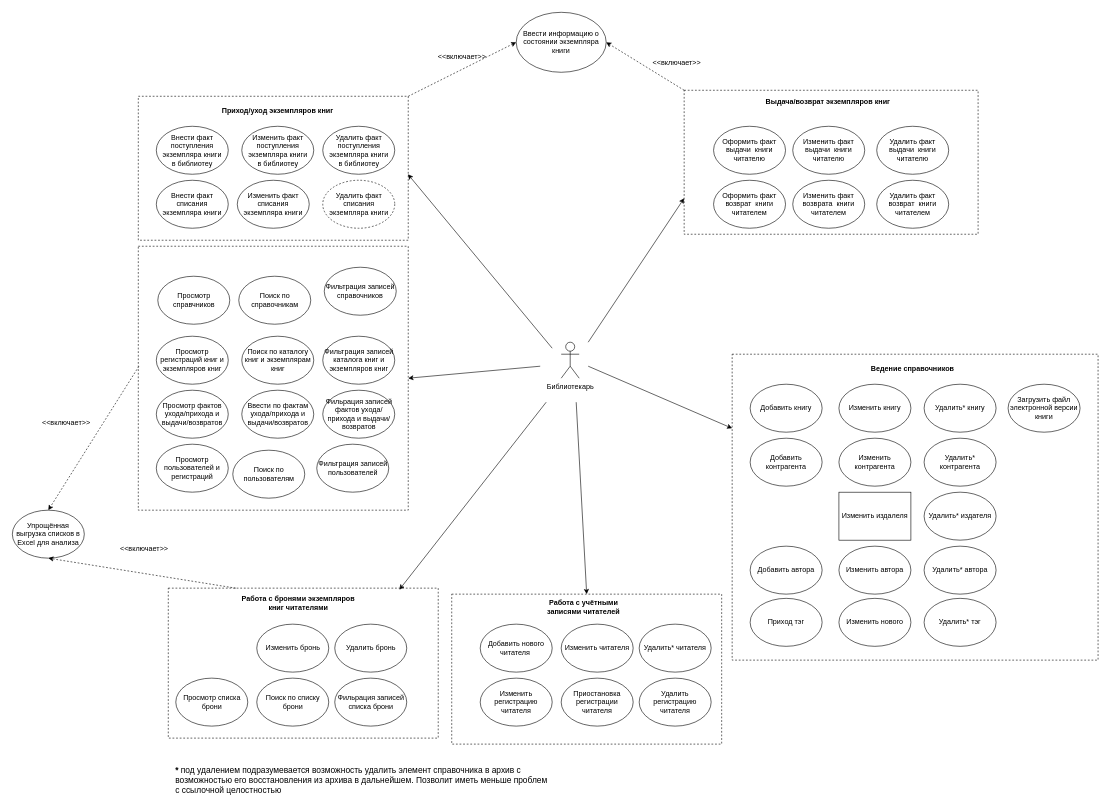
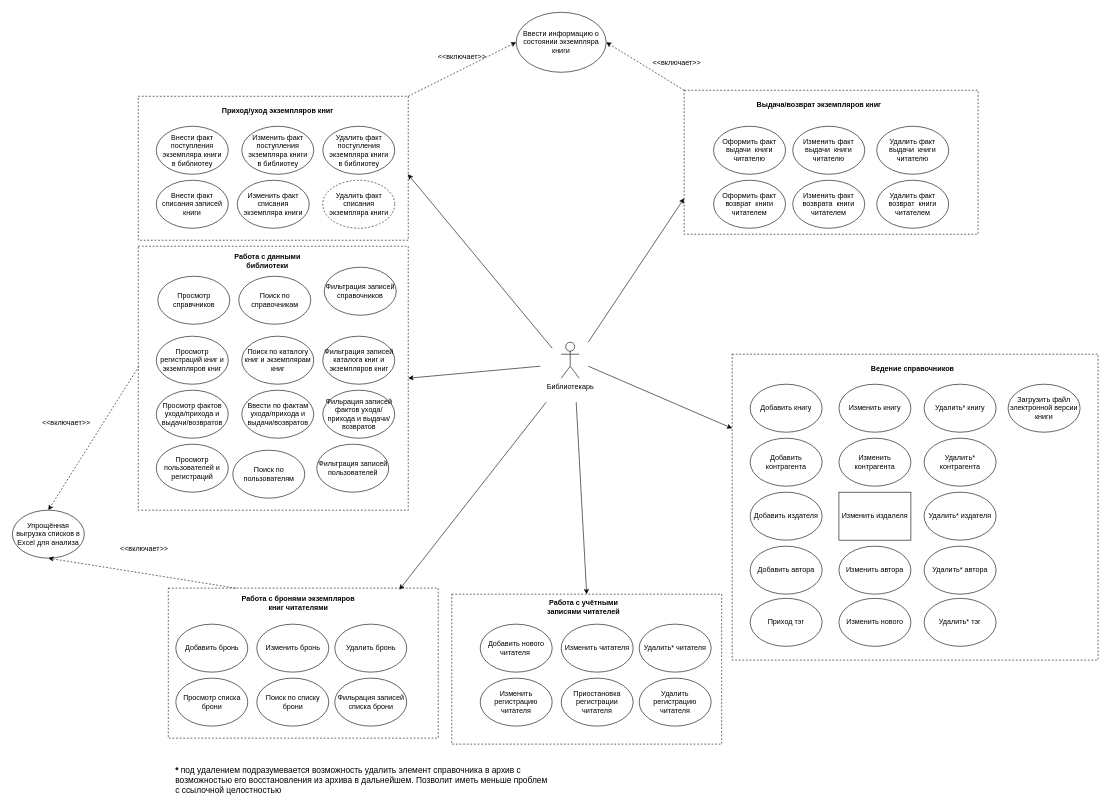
  <mxCell id="0" />
  <mxCell id="1" parent="0" />
  <mxCell id="2" value="" style="rounded=0;whiteSpace=wrap;html=1;dashed=1;" parent="1" vertex="1"><mxGeometry x="1140" y="150" width="490" height="240" as="geometry" /></mxCell>
  <mxCell id="3" value="" style="rounded=0;whiteSpace=wrap;html=1;dashed=1;" parent="1" vertex="1"><mxGeometry x="1220" y="590" width="610" height="510" as="geometry" /></mxCell>
  <mxCell id="4" value="" style="rounded=0;whiteSpace=wrap;html=1;dashed=1;" parent="1" vertex="1"><mxGeometry x="230" y="160" width="450" height="240" as="geometry" /></mxCell>
  <mxCell id="5" value="" style="rounded=0;whiteSpace=wrap;html=1;dashed=1;" parent="1" vertex="1"><mxGeometry x="752.5" y="990" width="450" height="250" as="geometry" /></mxCell>
  <mxCell id="6" value="Библиотекарь" style="shape=umlActor;verticalLabelPosition=bottom;verticalAlign=top;html=1;outlineConnect=0;" parent="1" vertex="1"><mxGeometry x="935" y="570" width="30" height="60" as="geometry" /></mxCell>
  <mxCell id="7" value="Внести факт поступления экземпляра книги&lt;div&gt;в библиотеу&lt;/div&gt;" style="ellipse;whiteSpace=wrap;html=1;" parent="1" vertex="1"><mxGeometry x="260" y="210" width="120" height="80" as="geometry" /></mxCell>
- <mxCell id="8" value="Внести факт списания экземпляра книги" style="ellipse;whiteSpace=wrap;html=1;" parent="1" vertex="1"><mxGeometry x="260" y="300" width="120" height="80" as="geometry" /></mxCell>
+ <mxCell id="8" value="Внести факт списания записей книги" style="ellipse;whiteSpace=wrap;html=1;" parent="1" vertex="1"><mxGeometry x="260" y="300" width="120" height="80" as="geometry" /></mxCell>
  <mxCell id="9" value="Оформить факт выдачи&amp;nbsp; книги читателю" style="ellipse;whiteSpace=wrap;html=1;" parent="1" vertex="1"><mxGeometry x="1189" y="210" width="120" height="80" as="geometry" /></mxCell>
  <mxCell id="10" value="Оформить факт возврат&amp;nbsp; книги читателем" style="ellipse;whiteSpace=wrap;html=1;" parent="1" vertex="1"><mxGeometry x="1189" y="300" width="120" height="80" as="geometry" /></mxCell>
  <mxCell id="11" value="Ввести информацию о состоянии экземпляра книги" style="ellipse;whiteSpace=wrap;html=1;" parent="1" vertex="1"><mxGeometry x="860" y="20" width="150" height="100" as="geometry" /></mxCell>
  <mxCell id="12" value="Загрузить файл электронной версии книги" style="ellipse;whiteSpace=wrap;html=1;" parent="1" vertex="1"><mxGeometry x="1680" y="640" width="120" height="80" as="geometry" /></mxCell>
  <mxCell id="13" value="Добавить нового читателя&amp;nbsp;" style="ellipse;whiteSpace=wrap;html=1;" parent="1" vertex="1"><mxGeometry x="800" y="1040" width="120" height="80" as="geometry" /></mxCell>
  <mxCell id="14" value="Изменить регистрацию читателя" style="ellipse;whiteSpace=wrap;html=1;" parent="1" vertex="1"><mxGeometry x="800" y="1130" width="120" height="80" as="geometry" /></mxCell>
  <mxCell id="15" value="Добавить книгу" style="ellipse;whiteSpace=wrap;html=1;" parent="1" vertex="1"><mxGeometry x="1250" y="640" width="120" height="80" as="geometry" /></mxCell>
  <mxCell id="16" value="Изменить книгу" style="ellipse;whiteSpace=wrap;html=1;" parent="1" vertex="1"><mxGeometry x="1398" y="640" width="120" height="80" as="geometry" /></mxCell>
  <mxCell id="17" value="Удалить* книгу" style="ellipse;whiteSpace=wrap;html=1;" parent="1" vertex="1"><mxGeometry x="1540" y="640" width="120" height="80" as="geometry" /></mxCell>
  <mxCell id="18" value="Добавить контрагента" style="ellipse;whiteSpace=wrap;html=1;" parent="1" vertex="1"><mxGeometry x="1250" y="730" width="120" height="80" as="geometry" /></mxCell>
  <mxCell id="19" value="Изменить контрагента" style="ellipse;whiteSpace=wrap;html=1;" parent="1" vertex="1"><mxGeometry x="1398" y="730" width="120" height="80" as="geometry" /></mxCell>
  <mxCell id="20" value="Удалить* контрагента" style="ellipse;whiteSpace=wrap;html=1;" parent="1" vertex="1"><mxGeometry x="1540" y="730" width="120" height="80" as="geometry" /></mxCell>
+ <mxCell id="21" value="Добавить издателя" style="ellipse;whiteSpace=wrap;html=1;" parent="1" vertex="1"><mxGeometry x="1250" y="820" width="120" height="80" as="geometry" /></mxCell>
  <mxCell id="22" value="Изменить издалеля" style="whiteSpace=wrap;html=1;rounded=0;" parent="1" vertex="1"><mxGeometry x="1398" y="820" width="120" height="80" as="geometry" /></mxCell>
  <mxCell id="23" value="Удалить* издателя" style="ellipse;whiteSpace=wrap;html=1;" parent="1" vertex="1"><mxGeometry x="1540" y="820" width="120" height="80" as="geometry" /></mxCell>
  <mxCell id="24" value="Приход тэг" style="ellipse;whiteSpace=wrap;html=1;" parent="1" vertex="1"><mxGeometry x="1250" y="997" width="120" height="80" as="geometry" /></mxCell>
  <mxCell id="25" value="Изменить нового" style="ellipse;whiteSpace=wrap;html=1;" parent="1" vertex="1"><mxGeometry x="1398" y="997" width="120" height="80" as="geometry" /></mxCell>
  <mxCell id="26" value="Удалить* тэг" style="ellipse;whiteSpace=wrap;html=1;" parent="1" vertex="1"><mxGeometry x="1540" y="997" width="120" height="80" as="geometry" /></mxCell>
  <mxCell id="27" value="Добавить автора" style="ellipse;whiteSpace=wrap;html=1;" parent="1" vertex="1"><mxGeometry x="1250" y="910" width="120" height="80" as="geometry" /></mxCell>
  <mxCell id="28" value="Изменить автора" style="ellipse;whiteSpace=wrap;html=1;" parent="1" vertex="1"><mxGeometry x="1398" y="910" width="120" height="80" as="geometry" /></mxCell>
  <mxCell id="29" value="Удалить* автора" style="ellipse;whiteSpace=wrap;html=1;" parent="1" vertex="1"><mxGeometry x="1540" y="910" width="120" height="80" as="geometry" /></mxCell>
  <mxCell id="30" value="Приостановка регистрации читателя" style="ellipse;whiteSpace=wrap;html=1;" parent="1" vertex="1"><mxGeometry x="935" y="1130" width="120" height="80" as="geometry" /></mxCell>
  <mxCell id="31" value="Изменить читателя" style="ellipse;whiteSpace=wrap;html=1;" parent="1" vertex="1"><mxGeometry x="935" y="1040" width="120" height="80" as="geometry" /></mxCell>
  <mxCell id="32" value="Удалить* читателя" style="ellipse;whiteSpace=wrap;html=1;" parent="1" vertex="1"><mxGeometry x="1065" y="1040" width="120" height="80" as="geometry" /></mxCell>
  <mxCell id="33" value="Удалить факт поступления экземпляра книги&lt;div&gt;в библиотеу&lt;/div&gt;" style="ellipse;whiteSpace=wrap;html=1;" parent="1" vertex="1"><mxGeometry x="537.5" y="210" width="120" height="80" as="geometry" /></mxCell>
  <mxCell id="34" value="Изменить факт поступления экземпляра книги&lt;div&gt;в библиотеу&lt;/div&gt;" style="ellipse;whiteSpace=wrap;html=1;" parent="1" vertex="1"><mxGeometry x="402.5" y="210" width="120" height="80" as="geometry" /></mxCell>
  <mxCell id="35" value="Изменить факт списания экземпляра книги" style="ellipse;whiteSpace=wrap;html=1;" parent="1" vertex="1"><mxGeometry x="395" y="300" width="120" height="80" as="geometry" /></mxCell>
  <mxCell id="36" value="Удалить факт списания экземпляра книги" style="ellipse;whiteSpace=wrap;html=1;dashed=1;" parent="1" vertex="1"><mxGeometry x="537.5" y="300" width="120" height="80" as="geometry" /></mxCell>
  <mxCell id="37" value="Изменить факт выдачи&amp;nbsp; книги читателю" style="ellipse;whiteSpace=wrap;html=1;" parent="1" vertex="1"><mxGeometry x="1321" y="210" width="120" height="80" as="geometry" /></mxCell>
  <mxCell id="38" value="Удалить факт выдачи&amp;nbsp; книги читателю" style="ellipse;whiteSpace=wrap;html=1;" parent="1" vertex="1"><mxGeometry x="1461" y="210" width="120" height="80" as="geometry" /></mxCell>
  <mxCell id="39" value="Изменить факт возврата&amp;nbsp; книги читателем" style="ellipse;whiteSpace=wrap;html=1;" parent="1" vertex="1"><mxGeometry x="1321" y="300" width="120" height="80" as="geometry" /></mxCell>
  <mxCell id="40" value="Удалить факт возврат&amp;nbsp; книги читателем" style="ellipse;whiteSpace=wrap;html=1;" parent="1" vertex="1"><mxGeometry x="1461" y="300" width="120" height="80" as="geometry" /></mxCell>
  <mxCell id="41" value="Работа с учётными записями читателей" style="text;html=1;align=center;verticalAlign=middle;whiteSpace=wrap;rounded=0;fontStyle=1" parent="1" vertex="1"><mxGeometry x="890" y="997" width="165" height="30" as="geometry" /></mxCell>
  <mxCell id="42" value="Приход/уход экземпляров книг" style="text;html=1;align=center;verticalAlign=middle;whiteSpace=wrap;rounded=0;fontStyle=1" parent="1" vertex="1"><mxGeometry x="360" y="170" width="205" height="30" as="geometry" /></mxCell>
  <mxCell id="43" value="Ведение справочников" style="text;html=1;align=center;verticalAlign=middle;whiteSpace=wrap;rounded=0;fontStyle=1" parent="1" vertex="1"><mxGeometry x="1436" y="600" width="170" height="30" as="geometry" /></mxCell>
- <mxCell id="44" value="Выдача/возврат экземпляров книг" style="text;html=1;align=center;verticalAlign=middle;whiteSpace=wrap;rounded=0;fontStyle=1" parent="1" vertex="1"><mxGeometry x="1265" y="155" width="230" height="30" as="geometry" /></mxCell>
+ <mxCell id="44" value="Выдача/возврат экземпляров книг" style="text;html=1;align=center;verticalAlign=middle;whiteSpace=wrap;rounded=0;fontStyle=1" parent="1" vertex="1"><mxGeometry x="1250" y="160" width="230" height="30" as="geometry" /></mxCell>
  <mxCell id="45" value="Удалить регистрацию читателя" style="ellipse;whiteSpace=wrap;html=1;" parent="1" vertex="1"><mxGeometry x="1065" y="1130" width="120" height="80" as="geometry" /></mxCell>
  <mxCell id="46" value="" style="endArrow=classic;html=1;rounded=0;entryX=0.999;entryY=0.542;entryDx=0;entryDy=0;entryPerimeter=0;" parent="1" target="4" edge="1"><mxGeometry width="50" height="50" relative="1" as="geometry"><mxPoint x="920" y="580" as="sourcePoint" /><mxPoint x="1040" y="450" as="targetPoint" /></mxGeometry></mxCell>
  <mxCell id="47" value="" style="endArrow=classic;html=1;rounded=0;entryX=0.5;entryY=0;entryDx=0;entryDy=0;" parent="1" target="5" edge="1"><mxGeometry width="50" height="50" relative="1" as="geometry"><mxPoint x="960" y="670" as="sourcePoint" /><mxPoint x="810" y="710" as="targetPoint" /></mxGeometry></mxCell>
  <mxCell id="48" value="" style="endArrow=classic;html=1;rounded=0;entryX=0;entryY=0.75;entryDx=0;entryDy=0;" parent="1" target="2" edge="1"><mxGeometry width="50" height="50" relative="1" as="geometry"><mxPoint x="980" y="570" as="sourcePoint" /><mxPoint x="1040" y="650" as="targetPoint" /></mxGeometry></mxCell>
  <mxCell id="49" value="" style="endArrow=classic;html=1;rounded=0;" parent="1" target="3" edge="1"><mxGeometry width="50" height="50" relative="1" as="geometry"><mxPoint x="980" y="610" as="sourcePoint" /><mxPoint x="1040" y="650" as="targetPoint" /></mxGeometry></mxCell>
  <mxCell id="50" value="" style="endArrow=classic;html=1;rounded=0;exitX=1;exitY=0;exitDx=0;exitDy=0;entryX=0;entryY=0.5;entryDx=0;entryDy=0;dashed=1;" parent="1" source="4" target="11" edge="1"><mxGeometry width="50" height="50" relative="1" as="geometry"><mxPoint x="990" y="500" as="sourcePoint" /><mxPoint x="884.95" y="197.5" as="targetPoint" /></mxGeometry></mxCell>
  <mxCell id="51" value="" style="endArrow=classic;html=1;rounded=0;entryX=1;entryY=0.5;entryDx=0;entryDy=0;exitX=0;exitY=0;exitDx=0;exitDy=0;dashed=1;" parent="1" source="2" target="11" edge="1"><mxGeometry width="50" height="50" relative="1" as="geometry"><mxPoint x="870" y="500" as="sourcePoint" /><mxPoint x="1008.033" y="205.355" as="targetPoint" /></mxGeometry></mxCell>
  <mxCell id="52" value="&amp;lt;&amp;lt;включает&amp;gt;&amp;gt;" style="text;html=1;align=center;verticalAlign=middle;whiteSpace=wrap;rounded=0;" parent="1" vertex="1"><mxGeometry x="740" y="80" width="60" height="30" as="geometry" /></mxCell>
  <mxCell id="53" value="&amp;lt;&amp;lt;включает&amp;gt;&amp;gt;" style="text;html=1;align=center;verticalAlign=middle;whiteSpace=wrap;rounded=0;" parent="1" vertex="1"><mxGeometry x="1098" y="90" width="60" height="30" as="geometry" /></mxCell>
  <mxCell id="54" value="&lt;b&gt;* &lt;/b&gt;под удалением подразумевается возможность удалить элемент справочника в архив с возможностью его восстановления из архива в дальнейшем. Позволит иметь меньше проблем с ссылочной целостностью" style="text;html=1;align=left;verticalAlign=middle;whiteSpace=wrap;rounded=0;fontSize=14;" parent="1" vertex="1"><mxGeometry x="290" y="1270" width="630" height="60" as="geometry" /></mxCell>
  <mxCell id="55" value="" style="rounded=0;whiteSpace=wrap;html=1;dashed=1;" parent="1" vertex="1"><mxGeometry x="230" y="410" width="450" height="440" as="geometry" /></mxCell>
  <mxCell id="56" value="Просмотр справчников" style="ellipse;whiteSpace=wrap;html=1;" parent="1" vertex="1"><mxGeometry x="262.5" y="460" width="120" height="80" as="geometry" /></mxCell>
  <mxCell id="57" value="Просмотр регистраций книг и экземпляров книг" style="ellipse;whiteSpace=wrap;html=1;" parent="1" vertex="1"><mxGeometry x="260" y="560" width="120" height="80" as="geometry" /></mxCell>
  <mxCell id="58" value="Поиск по каталогу книг и экземплярам книг" style="ellipse;whiteSpace=wrap;html=1;" parent="1" vertex="1"><mxGeometry x="402.5" y="560" width="120" height="80" as="geometry" /></mxCell>
  <mxCell id="59" value="Поиск по справочникам" style="ellipse;whiteSpace=wrap;html=1;" parent="1" vertex="1"><mxGeometry x="397.5" y="460" width="120" height="80" as="geometry" /></mxCell>
  <mxCell id="60" value="Фильтрация записей справочников" style="ellipse;whiteSpace=wrap;html=1;" parent="1" vertex="1"><mxGeometry x="540" y="445" width="120" height="80" as="geometry" /></mxCell>
+ <mxCell id="61" value="Работа с данными библиотеки" style="text;html=1;align=center;verticalAlign=middle;whiteSpace=wrap;rounded=0;fontStyle=1" parent="1" vertex="1"><mxGeometry x="362.5" y="420" width="165" height="30" as="geometry" /></mxCell>
  <mxCell id="62" value="Фильтрация записей каталога книг и экземпляров книг" style="ellipse;whiteSpace=wrap;html=1;" parent="1" vertex="1"><mxGeometry x="537.5" y="560" width="120" height="80" as="geometry" /></mxCell>
  <mxCell id="63" value="Просмотр фактов ухода/прихода и выдачи/возвратов" style="ellipse;whiteSpace=wrap;html=1;" parent="1" vertex="1"><mxGeometry x="260" y="650" width="120" height="80" as="geometry" /></mxCell>
  <mxCell id="64" value="Ввести по фактам ухода/прихода и выдачи/возвратов" style="ellipse;whiteSpace=wrap;html=1;" parent="1" vertex="1"><mxGeometry x="402.5" y="650" width="120" height="80" as="geometry" /></mxCell>
  <mxCell id="65" value="Фильрация записей фактов ухода/прихода и выдачи/возвратов" style="ellipse;whiteSpace=wrap;html=1;" parent="1" vertex="1"><mxGeometry x="537.5" y="650" width="120" height="80" as="geometry" /></mxCell>
  <mxCell id="66" value="Просмотр пользователей и регистраций" style="ellipse;whiteSpace=wrap;html=1;" parent="1" vertex="1"><mxGeometry x="260" y="740" width="120" height="80" as="geometry" /></mxCell>
  <mxCell id="67" value="Поиск по пользователям" style="ellipse;whiteSpace=wrap;html=1;" parent="1" vertex="1"><mxGeometry x="387.5" y="750" width="120" height="80" as="geometry" /></mxCell>
  <mxCell id="68" value="Фильтрация записей пользователей" style="ellipse;whiteSpace=wrap;html=1;" parent="1" vertex="1"><mxGeometry x="527.5" y="740" width="120" height="80" as="geometry" /></mxCell>
  <mxCell id="69" value="Упрощённая выгрузка списков в Excel для анализа" style="ellipse;whiteSpace=wrap;html=1;" parent="1" vertex="1"><mxGeometry x="20" y="850" width="120" height="80" as="geometry" /></mxCell>
  <mxCell id="70" value="" style="endArrow=classic;html=1;rounded=0;entryX=0.5;entryY=0;entryDx=0;entryDy=0;exitX=0.002;exitY=0.455;exitDx=0;exitDy=0;exitPerimeter=0;dashed=1;" parent="1" source="55" target="69" edge="1"><mxGeometry width="50" height="50" relative="1" as="geometry"><mxPoint x="860" y="580" as="sourcePoint" /><mxPoint x="250" y="730" as="targetPoint" /></mxGeometry></mxCell>
  <mxCell id="71" value="" style="rounded=0;whiteSpace=wrap;html=1;dashed=1;" parent="1" vertex="1"><mxGeometry x="280" y="980" width="450" height="250" as="geometry" /></mxCell>
+ <mxCell id="72" value="Добавить бронь" style="ellipse;whiteSpace=wrap;html=1;" parent="1" vertex="1"><mxGeometry x="292.5" y="1040" width="120" height="80" as="geometry" /></mxCell>
  <mxCell id="73" value="Изменить бронь" style="ellipse;whiteSpace=wrap;html=1;" parent="1" vertex="1"><mxGeometry x="427.5" y="1040" width="120" height="80" as="geometry" /></mxCell>
  <mxCell id="74" value="Удалить бронь" style="ellipse;whiteSpace=wrap;html=1;" parent="1" vertex="1"><mxGeometry x="557.5" y="1040" width="120" height="80" as="geometry" /></mxCell>
  <mxCell id="75" value="Работа с бронями экземпляров книг читателями" style="text;html=1;align=center;verticalAlign=middle;whiteSpace=wrap;rounded=0;fontStyle=1" parent="1" vertex="1"><mxGeometry x="392.5" y="990" width="207.5" height="30" as="geometry" /></mxCell>
  <mxCell id="76" value="Просмотр списка брони" style="ellipse;whiteSpace=wrap;html=1;" parent="1" vertex="1"><mxGeometry x="292.5" y="1130" width="120" height="80" as="geometry" /></mxCell>
  <mxCell id="77" value="Поиск по списку брони" style="ellipse;whiteSpace=wrap;html=1;" parent="1" vertex="1"><mxGeometry x="427.5" y="1130" width="120" height="80" as="geometry" /></mxCell>
  <mxCell id="78" value="Фильрация записей списка брони" style="ellipse;whiteSpace=wrap;html=1;" parent="1" vertex="1"><mxGeometry x="557.5" y="1130" width="120" height="80" as="geometry" /></mxCell>
  <mxCell id="79" value="" style="endArrow=classic;html=1;rounded=0;entryX=0.5;entryY=1;entryDx=0;entryDy=0;exitX=0.25;exitY=0;exitDx=0;exitDy=0;dashed=1;" parent="1" source="71" target="69" edge="1"><mxGeometry width="50" height="50" relative="1" as="geometry"><mxPoint x="590" y="680" as="sourcePoint" /><mxPoint x="640" y="630" as="targetPoint" /></mxGeometry></mxCell>
  <mxCell id="80" value="&amp;lt;&amp;lt;включает&amp;gt;&amp;gt;" style="text;html=1;align=center;verticalAlign=middle;whiteSpace=wrap;rounded=0;" parent="1" vertex="1"><mxGeometry x="80" y="690" width="60" height="30" as="geometry" /></mxCell>
  <mxCell id="81" value="&amp;lt;&amp;lt;включает&amp;gt;&amp;gt;" style="text;html=1;align=center;verticalAlign=middle;whiteSpace=wrap;rounded=0;" parent="1" vertex="1"><mxGeometry x="210" y="900" width="60" height="30" as="geometry" /></mxCell>
  <mxCell id="82" value="" style="endArrow=classic;html=1;rounded=0;entryX=0.856;entryY=0.01;entryDx=0;entryDy=0;entryPerimeter=0;" parent="1" target="71" edge="1"><mxGeometry width="50" height="50" relative="1" as="geometry"><mxPoint x="910" y="670" as="sourcePoint" /><mxPoint x="550" y="710" as="targetPoint" /></mxGeometry></mxCell>
  <mxCell id="83" value="" style="endArrow=classic;html=1;rounded=0;entryX=1;entryY=0.5;entryDx=0;entryDy=0;" parent="1" target="55" edge="1"><mxGeometry width="50" height="50" relative="1" as="geometry"><mxPoint x="900" y="610" as="sourcePoint" /><mxPoint x="550" y="470" as="targetPoint" /></mxGeometry></mxCell>
